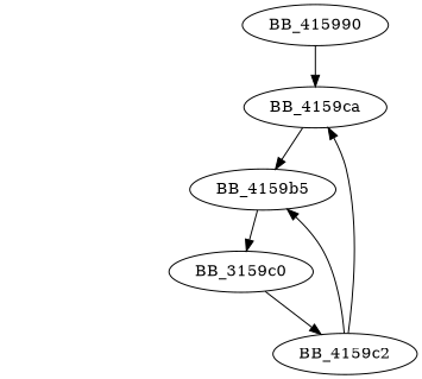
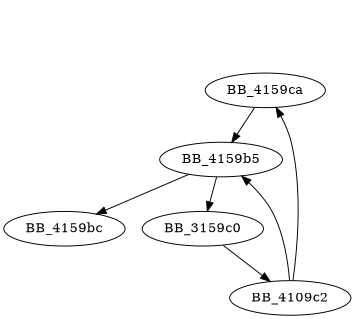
  digraph {
-   BB_415990
    BB_4159ca
    BB_4159b5
+   BB_4159bc
    n5 [label=BB_3159c0]
-   BB_4159c2
-   BB_415990 -> BB_4159ca
+   BB_4159c2 [label=BB_4109c2]
    BB_4159ca -> BB_4159b5
+   BB_4159b5 -> BB_4159bc
    BB_4159b5 -> n5
    n5 -> BB_4159c2
    BB_4159c2 -> BB_4159ca
    BB_4159c2 -> BB_4159b5
  }
